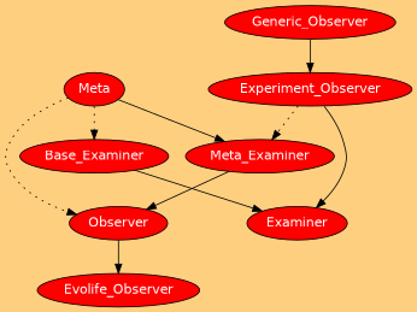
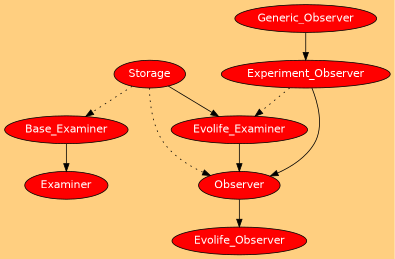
  digraph {
    bgcolor="#FFCF80"
    color=White
    node [fillcolor=Red fontcolor=White fontname=Helvetica style=filled]
-   Meta_Examiner
+   Meta_Examiner [label=Evolife_Examiner]
    Observer
-   Storage [label=Meta]
+   Storage
    Base_Examiner
    Examiner
    Evolife_Observer
    Generic_Observer
    Experiment_Observer
    Meta_Examiner -> Observer
    Observer -> Evolife_Observer
    Storage -> Meta_Examiner
    Storage -> Observer [style=dotted]
    Storage -> Base_Examiner [style=dotted]
    Base_Examiner -> Examiner [style=solid]
    Generic_Observer -> Experiment_Observer
    Experiment_Observer -> Meta_Examiner [style=dotted]
-   Experiment_Observer -> Examiner
+   Experiment_Observer -> Observer
  }
